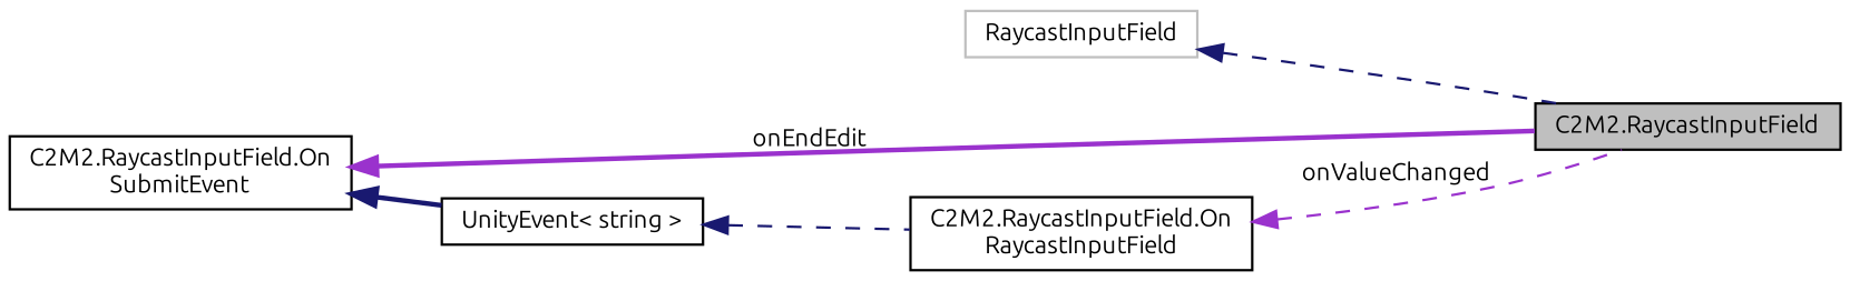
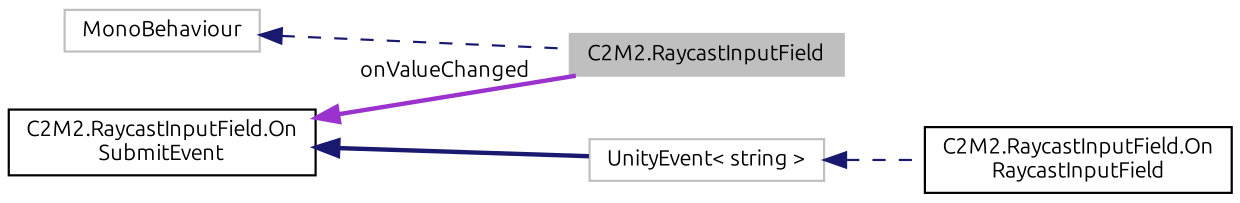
  digraph {
    fontname=Ubuntu
    rankdir=LR
    node [color=black fillcolor=white fontname=Ubuntu fontsize=10 shape=record style=filled]
    edge [color=midnightblue dir=back fontname=Ubuntu fontsize=10 labelfontname=Helvetica labelfontsize=10 style=dashed]
-   n1 [fillcolor=grey75 fontcolor=black height=0.2 label="C2M2.RaycastInputField" width=0.4]
-   n2 [color=grey75 height=0.2 label=RaycastInputField width=0.4]
+   n1 [color=grey75 fillcolor=grey75 fontcolor=black height=0.2 label="C2M2.RaycastInputField" width=0.4]
+   n2 [color=grey75 height=0.2 label=MonoBehaviour width=0.4]
    n3 [height=0.2 label="C2M2.RaycastInputField.On\lSubmitEvent" width=0.4]
-   n4 [height=0.2 label="UnityEvent\< string \>" width=0.4]
+   n4 [color=grey75 height=0.2 label="UnityEvent\< string \>" width=0.4]
    n5 [height=0.2 label="C2M2.RaycastInputField.On\lRaycastInputField" width=0.4]
    n2 -> n1
-   n3 -> n1 [color=darkorchid3 label=" onEndEdit" style=bold]
+   n3 -> n1 [color=darkorchid3 label=" onValueChanged" style=bold]
    n3 -> n4 [style=bold]
    n4 -> n5
-   n5 -> n1 [color=darkorchid3 label=" onValueChanged"]
  }
